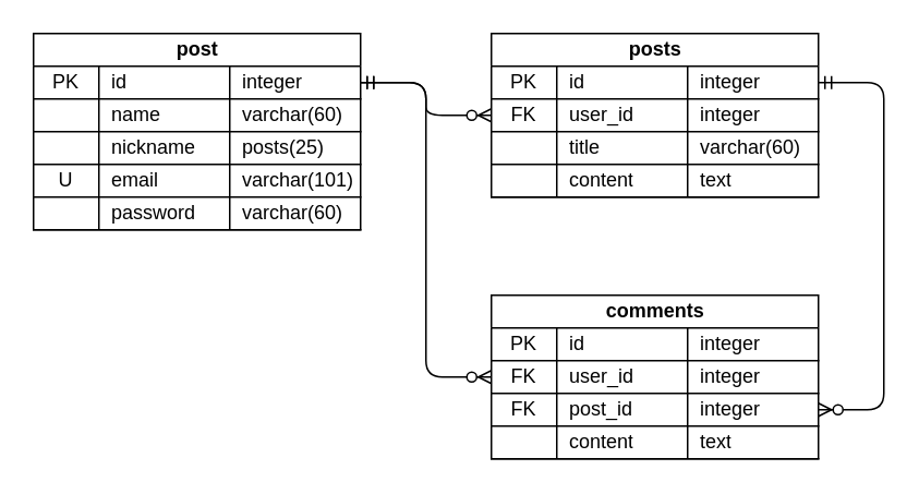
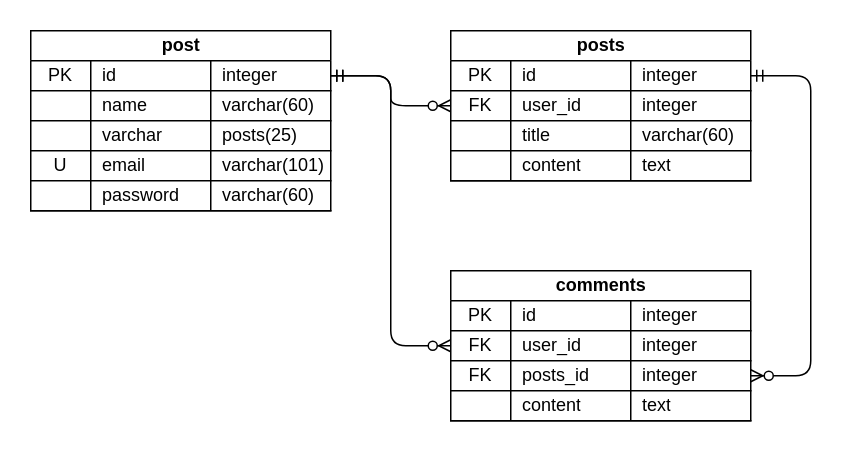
  <mxCell id="0" />
  <mxCell id="1" parent="0" />
  <mxCell id="2" value="post" style="shape=table;startSize=20;container=1;collapsible=1;childLayout=tableLayout;fixedRows=1;rowLines=0;fontStyle=1;align=center;resizeLast=1;html=1;" parent="1" vertex="1"><mxGeometry x="20" y="20" width="200" height="120" as="geometry"><mxRectangle x="40" y="40" width="70" height="30" as="alternateBounds" /></mxGeometry></mxCell>
  <mxCell id="3" value="" style="shape=tableRow;horizontal=0;startSize=0;swimlaneHead=0;swimlaneBody=0;fillColor=none;collapsible=0;dropTarget=0;points=[[0,0.5],[1,0.5]];portConstraint=eastwest;top=0;left=0;right=0;bottom=1;" parent="2" vertex="1"><mxGeometry y="20" width="200" height="20" as="geometry" /></mxCell>
  <mxCell id="4" value="PK" style="shape=partialRectangle;connectable=0;fillColor=none;top=0;left=0;bottom=0;right=0;fontStyle=0;overflow=hidden;whiteSpace=wrap;html=1;" parent="3" vertex="1"><mxGeometry width="40" height="20" as="geometry"><mxRectangle width="40" height="20" as="alternateBounds" /></mxGeometry></mxCell>
  <mxCell id="5" value="id" style="shape=partialRectangle;connectable=0;fillColor=none;top=0;left=0;bottom=0;right=0;align=left;spacingLeft=6;fontStyle=0;overflow=hidden;whiteSpace=wrap;html=1;" parent="3" vertex="1"><mxGeometry x="40" width="80" height="20" as="geometry"><mxRectangle width="80" height="20" as="alternateBounds" /></mxGeometry></mxCell>
  <mxCell id="6" value="integer" style="shape=partialRectangle;connectable=0;fillColor=none;top=0;left=0;bottom=0;right=0;align=left;spacingLeft=6;fontStyle=0;overflow=hidden;whiteSpace=wrap;html=1;" parent="3" vertex="1"><mxGeometry x="120" width="80" height="20" as="geometry"><mxRectangle width="80" height="20" as="alternateBounds" /></mxGeometry></mxCell>
  <mxCell id="7" value="" style="shape=tableRow;horizontal=0;startSize=0;swimlaneHead=0;swimlaneBody=0;fillColor=none;collapsible=0;dropTarget=0;points=[[0,0.5],[1,0.5]];portConstraint=eastwest;top=0;left=0;right=0;bottom=1;" parent="2" vertex="1"><mxGeometry y="40" width="200" height="20" as="geometry" /></mxCell>
  <mxCell id="8" value="" style="shape=partialRectangle;connectable=0;fillColor=none;top=0;left=0;bottom=0;right=0;fontStyle=0;overflow=hidden;whiteSpace=wrap;html=1;" parent="7" vertex="1"><mxGeometry width="40" height="20" as="geometry"><mxRectangle width="40" height="20" as="alternateBounds" /></mxGeometry></mxCell>
  <mxCell id="9" value="name" style="shape=partialRectangle;connectable=0;fillColor=none;top=0;left=0;bottom=0;right=0;align=left;spacingLeft=6;fontStyle=0;overflow=hidden;whiteSpace=wrap;html=1;" parent="7" vertex="1"><mxGeometry x="40" width="80" height="20" as="geometry"><mxRectangle width="80" height="20" as="alternateBounds" /></mxGeometry></mxCell>
  <mxCell id="10" value="varchar(60)" style="shape=partialRectangle;connectable=0;fillColor=none;top=0;left=0;bottom=0;right=0;align=left;spacingLeft=6;fontStyle=0;overflow=hidden;whiteSpace=wrap;html=1;" parent="7" vertex="1"><mxGeometry x="120" width="80" height="20" as="geometry"><mxRectangle width="80" height="20" as="alternateBounds" /></mxGeometry></mxCell>
  <mxCell id="11" value="" style="shape=tableRow;horizontal=0;startSize=0;swimlaneHead=0;swimlaneBody=0;fillColor=none;collapsible=0;dropTarget=0;points=[[0,0.5],[1,0.5]];portConstraint=eastwest;top=0;left=0;right=0;bottom=1;" parent="2" vertex="1"><mxGeometry y="60" width="200" height="20" as="geometry" /></mxCell>
  <mxCell id="12" value="" style="shape=partialRectangle;connectable=0;fillColor=none;top=0;left=0;bottom=0;right=0;fontStyle=0;overflow=hidden;whiteSpace=wrap;html=1;" parent="11" vertex="1"><mxGeometry width="40" height="20" as="geometry"><mxRectangle width="40" height="20" as="alternateBounds" /></mxGeometry></mxCell>
- <mxCell id="13" value="nickname" style="shape=partialRectangle;connectable=0;fillColor=none;top=0;left=0;bottom=0;right=0;align=left;spacingLeft=6;fontStyle=0;overflow=hidden;whiteSpace=wrap;html=1;" parent="11" vertex="1"><mxGeometry x="40" width="80" height="20" as="geometry"><mxRectangle width="80" height="20" as="alternateBounds" /></mxGeometry></mxCell>
+ <mxCell id="13" value="varchar" style="shape=partialRectangle;connectable=0;fillColor=none;top=0;left=0;bottom=0;right=0;align=left;spacingLeft=6;fontStyle=0;overflow=hidden;whiteSpace=wrap;html=1;" parent="11" vertex="1"><mxGeometry x="40" width="80" height="20" as="geometry"><mxRectangle width="80" height="20" as="alternateBounds" /></mxGeometry></mxCell>
  <mxCell id="14" value="posts(25)" style="shape=partialRectangle;connectable=0;fillColor=none;top=0;left=0;bottom=0;right=0;align=left;spacingLeft=6;fontStyle=0;overflow=hidden;whiteSpace=wrap;html=1;" parent="11" vertex="1"><mxGeometry x="120" width="80" height="20" as="geometry"><mxRectangle width="80" height="20" as="alternateBounds" /></mxGeometry></mxCell>
  <mxCell id="15" value="" style="shape=tableRow;horizontal=0;startSize=0;swimlaneHead=0;swimlaneBody=0;fillColor=none;collapsible=0;dropTarget=0;points=[[0,0.5],[1,0.5]];portConstraint=eastwest;top=0;left=0;right=0;bottom=1;" parent="2" vertex="1"><mxGeometry y="80" width="200" height="20" as="geometry" /></mxCell>
  <mxCell id="16" value="U" style="shape=partialRectangle;connectable=0;fillColor=none;top=0;left=0;bottom=0;right=0;fontStyle=0;overflow=hidden;whiteSpace=wrap;html=1;" parent="15" vertex="1"><mxGeometry width="40" height="20" as="geometry"><mxRectangle width="40" height="20" as="alternateBounds" /></mxGeometry></mxCell>
  <mxCell id="17" value="email" style="shape=partialRectangle;connectable=0;fillColor=none;top=0;left=0;bottom=0;right=0;align=left;spacingLeft=6;fontStyle=0;overflow=hidden;whiteSpace=wrap;html=1;" parent="15" vertex="1"><mxGeometry x="40" width="80" height="20" as="geometry"><mxRectangle width="80" height="20" as="alternateBounds" /></mxGeometry></mxCell>
  <mxCell id="18" value="varchar(101)" style="shape=partialRectangle;connectable=0;fillColor=none;top=0;left=0;bottom=0;right=0;align=left;spacingLeft=6;fontStyle=0;overflow=hidden;whiteSpace=wrap;html=1;" parent="15" vertex="1"><mxGeometry x="120" width="80" height="20" as="geometry"><mxRectangle width="80" height="20" as="alternateBounds" /></mxGeometry></mxCell>
  <mxCell id="19" value="" style="shape=tableRow;horizontal=0;startSize=0;swimlaneHead=0;swimlaneBody=0;fillColor=none;collapsible=0;dropTarget=0;points=[[0,0.5],[1,0.5]];portConstraint=eastwest;top=0;left=0;right=0;bottom=1;" parent="2" vertex="1"><mxGeometry y="100" width="200" height="20" as="geometry" /></mxCell>
  <mxCell id="20" value="" style="shape=partialRectangle;connectable=0;fillColor=none;top=0;left=0;bottom=0;right=0;fontStyle=0;overflow=hidden;whiteSpace=wrap;html=1;" parent="19" vertex="1"><mxGeometry width="40" height="20" as="geometry"><mxRectangle width="40" height="20" as="alternateBounds" /></mxGeometry></mxCell>
  <mxCell id="21" value="password" style="shape=partialRectangle;connectable=0;fillColor=none;top=0;left=0;bottom=0;right=0;align=left;spacingLeft=6;fontStyle=0;overflow=hidden;whiteSpace=wrap;html=1;" parent="19" vertex="1"><mxGeometry x="40" width="80" height="20" as="geometry"><mxRectangle width="80" height="20" as="alternateBounds" /></mxGeometry></mxCell>
  <mxCell id="22" value="varchar(60)" style="shape=partialRectangle;connectable=0;fillColor=none;top=0;left=0;bottom=0;right=0;align=left;spacingLeft=6;fontStyle=0;overflow=hidden;whiteSpace=wrap;html=1;" parent="19" vertex="1"><mxGeometry x="120" width="80" height="20" as="geometry"><mxRectangle width="80" height="20" as="alternateBounds" /></mxGeometry></mxCell>
  <mxCell id="23" value="posts" style="shape=table;startSize=20;container=1;collapsible=1;childLayout=tableLayout;fixedRows=1;rowLines=0;fontStyle=1;align=center;resizeLast=1;html=1;" parent="1" vertex="1"><mxGeometry x="300" y="20" width="200" height="100" as="geometry"><mxRectangle x="320" y="40" width="70" height="30" as="alternateBounds" /></mxGeometry></mxCell>
  <mxCell id="24" value="" style="shape=tableRow;horizontal=0;startSize=0;swimlaneHead=0;swimlaneBody=0;fillColor=none;collapsible=0;dropTarget=0;points=[[0,0.5],[1,0.5]];portConstraint=eastwest;top=0;left=0;right=0;bottom=1;" parent="23" vertex="1"><mxGeometry y="20" width="200" height="20" as="geometry" /></mxCell>
  <mxCell id="25" value="PK" style="shape=partialRectangle;connectable=0;fillColor=none;top=0;left=0;bottom=0;right=0;fontStyle=0;overflow=hidden;whiteSpace=wrap;html=1;" parent="24" vertex="1"><mxGeometry width="40" height="20" as="geometry"><mxRectangle width="40" height="20" as="alternateBounds" /></mxGeometry></mxCell>
  <mxCell id="26" value="id" style="shape=partialRectangle;connectable=0;fillColor=none;top=0;left=0;bottom=0;right=0;align=left;spacingLeft=6;fontStyle=0;overflow=hidden;whiteSpace=wrap;html=1;" parent="24" vertex="1"><mxGeometry x="40" width="80" height="20" as="geometry"><mxRectangle width="80" height="20" as="alternateBounds" /></mxGeometry></mxCell>
  <mxCell id="27" value="integer" style="shape=partialRectangle;connectable=0;fillColor=none;top=0;left=0;bottom=0;right=0;align=left;spacingLeft=6;fontStyle=0;overflow=hidden;whiteSpace=wrap;html=1;" parent="24" vertex="1"><mxGeometry x="120" width="80" height="20" as="geometry"><mxRectangle width="80" height="20" as="alternateBounds" /></mxGeometry></mxCell>
  <mxCell id="28" value="" style="shape=tableRow;horizontal=0;startSize=0;swimlaneHead=0;swimlaneBody=0;fillColor=none;collapsible=0;dropTarget=0;points=[[0,0.5],[1,0.5]];portConstraint=eastwest;top=0;left=0;right=0;bottom=1;" parent="23" vertex="1"><mxGeometry y="40" width="200" height="20" as="geometry" /></mxCell>
  <mxCell id="29" value="FK" style="shape=partialRectangle;connectable=0;fillColor=none;top=0;left=0;bottom=0;right=0;fontStyle=0;overflow=hidden;whiteSpace=wrap;html=1;" parent="28" vertex="1"><mxGeometry width="40" height="20" as="geometry"><mxRectangle width="40" height="20" as="alternateBounds" /></mxGeometry></mxCell>
  <mxCell id="30" value="user_id" style="shape=partialRectangle;connectable=0;fillColor=none;top=0;left=0;bottom=0;right=0;align=left;spacingLeft=6;fontStyle=0;overflow=hidden;whiteSpace=wrap;html=1;" parent="28" vertex="1"><mxGeometry x="40" width="80" height="20" as="geometry"><mxRectangle width="80" height="20" as="alternateBounds" /></mxGeometry></mxCell>
  <mxCell id="31" value="integer" style="shape=partialRectangle;connectable=0;fillColor=none;top=0;left=0;bottom=0;right=0;align=left;spacingLeft=6;fontStyle=0;overflow=hidden;whiteSpace=wrap;html=1;" parent="28" vertex="1"><mxGeometry x="120" width="80" height="20" as="geometry"><mxRectangle width="80" height="20" as="alternateBounds" /></mxGeometry></mxCell>
  <mxCell id="32" value="" style="shape=tableRow;horizontal=0;startSize=0;swimlaneHead=0;swimlaneBody=0;fillColor=none;collapsible=0;dropTarget=0;points=[[0,0.5],[1,0.5]];portConstraint=eastwest;top=0;left=0;right=0;bottom=1;" parent="23" vertex="1"><mxGeometry y="60" width="200" height="20" as="geometry" /></mxCell>
  <mxCell id="33" value="" style="shape=partialRectangle;connectable=0;fillColor=none;top=0;left=0;bottom=0;right=0;fontStyle=0;overflow=hidden;whiteSpace=wrap;html=1;" parent="32" vertex="1"><mxGeometry width="40" height="20" as="geometry"><mxRectangle width="40" height="20" as="alternateBounds" /></mxGeometry></mxCell>
  <mxCell id="34" value="title" style="shape=partialRectangle;connectable=0;fillColor=none;top=0;left=0;bottom=0;right=0;align=left;spacingLeft=6;fontStyle=0;overflow=hidden;whiteSpace=wrap;html=1;" parent="32" vertex="1"><mxGeometry x="40" width="80" height="20" as="geometry"><mxRectangle width="80" height="20" as="alternateBounds" /></mxGeometry></mxCell>
  <mxCell id="35" value="varchar(60)" style="shape=partialRectangle;connectable=0;fillColor=none;top=0;left=0;bottom=0;right=0;align=left;spacingLeft=6;fontStyle=0;overflow=hidden;whiteSpace=wrap;html=1;" parent="32" vertex="1"><mxGeometry x="120" width="80" height="20" as="geometry"><mxRectangle width="80" height="20" as="alternateBounds" /></mxGeometry></mxCell>
  <mxCell id="36" value="" style="shape=tableRow;horizontal=0;startSize=0;swimlaneHead=0;swimlaneBody=0;fillColor=none;collapsible=0;dropTarget=0;points=[[0,0.5],[1,0.5]];portConstraint=eastwest;top=0;left=0;right=0;bottom=1;" parent="23" vertex="1"><mxGeometry y="80" width="200" height="20" as="geometry" /></mxCell>
  <mxCell id="37" value="" style="shape=partialRectangle;connectable=0;fillColor=none;top=0;left=0;bottom=0;right=0;fontStyle=0;overflow=hidden;whiteSpace=wrap;html=1;" parent="36" vertex="1"><mxGeometry width="40" height="20" as="geometry"><mxRectangle width="40" height="20" as="alternateBounds" /></mxGeometry></mxCell>
  <mxCell id="38" value="content" style="shape=partialRectangle;connectable=0;fillColor=none;top=0;left=0;bottom=0;right=0;align=left;spacingLeft=6;fontStyle=0;overflow=hidden;whiteSpace=wrap;html=1;" parent="36" vertex="1"><mxGeometry x="40" width="80" height="20" as="geometry"><mxRectangle width="80" height="20" as="alternateBounds" /></mxGeometry></mxCell>
  <mxCell id="39" value="text" style="shape=partialRectangle;connectable=0;fillColor=none;top=0;left=0;bottom=0;right=0;align=left;spacingLeft=6;fontStyle=0;overflow=hidden;whiteSpace=wrap;html=1;" parent="36" vertex="1"><mxGeometry x="120" width="80" height="20" as="geometry"><mxRectangle width="80" height="20" as="alternateBounds" /></mxGeometry></mxCell>
  <mxCell id="40" value="comments" style="shape=table;startSize=20;container=1;collapsible=1;childLayout=tableLayout;fixedRows=1;rowLines=0;fontStyle=1;align=center;resizeLast=1;html=1;" parent="1" vertex="1"><mxGeometry x="300" y="180" width="200" height="100" as="geometry"><mxRectangle x="320" y="40" width="70" height="30" as="alternateBounds" /></mxGeometry></mxCell>
  <mxCell id="41" value="" style="shape=tableRow;horizontal=0;startSize=0;swimlaneHead=0;swimlaneBody=0;fillColor=none;collapsible=0;dropTarget=0;points=[[0,0.5],[1,0.5]];portConstraint=eastwest;top=0;left=0;right=0;bottom=1;" parent="40" vertex="1"><mxGeometry y="20" width="200" height="20" as="geometry" /></mxCell>
  <mxCell id="42" value="PK" style="shape=partialRectangle;connectable=0;fillColor=none;top=0;left=0;bottom=0;right=0;fontStyle=0;overflow=hidden;whiteSpace=wrap;html=1;" parent="41" vertex="1"><mxGeometry width="40" height="20" as="geometry"><mxRectangle width="40" height="20" as="alternateBounds" /></mxGeometry></mxCell>
  <mxCell id="43" value="id" style="shape=partialRectangle;connectable=0;fillColor=none;top=0;left=0;bottom=0;right=0;align=left;spacingLeft=6;fontStyle=0;overflow=hidden;whiteSpace=wrap;html=1;" parent="41" vertex="1"><mxGeometry x="40" width="80" height="20" as="geometry"><mxRectangle width="80" height="20" as="alternateBounds" /></mxGeometry></mxCell>
  <mxCell id="44" value="integer" style="shape=partialRectangle;connectable=0;fillColor=none;top=0;left=0;bottom=0;right=0;align=left;spacingLeft=6;fontStyle=0;overflow=hidden;whiteSpace=wrap;html=1;" parent="41" vertex="1"><mxGeometry x="120" width="80" height="20" as="geometry"><mxRectangle width="80" height="20" as="alternateBounds" /></mxGeometry></mxCell>
  <mxCell id="45" value="" style="shape=tableRow;horizontal=0;startSize=0;swimlaneHead=0;swimlaneBody=0;fillColor=none;collapsible=0;dropTarget=0;points=[[0,0.5],[1,0.5]];portConstraint=eastwest;top=0;left=0;right=0;bottom=1;" parent="40" vertex="1"><mxGeometry y="40" width="200" height="20" as="geometry" /></mxCell>
  <mxCell id="46" value="FK" style="shape=partialRectangle;connectable=0;fillColor=none;top=0;left=0;bottom=0;right=0;fontStyle=0;overflow=hidden;whiteSpace=wrap;html=1;" parent="45" vertex="1"><mxGeometry width="40" height="20" as="geometry"><mxRectangle width="40" height="20" as="alternateBounds" /></mxGeometry></mxCell>
  <mxCell id="47" value="user_id" style="shape=partialRectangle;connectable=0;fillColor=none;top=0;left=0;bottom=0;right=0;align=left;spacingLeft=6;fontStyle=0;overflow=hidden;whiteSpace=wrap;html=1;" parent="45" vertex="1"><mxGeometry x="40" width="80" height="20" as="geometry"><mxRectangle width="80" height="20" as="alternateBounds" /></mxGeometry></mxCell>
  <mxCell id="48" value="integer" style="shape=partialRectangle;connectable=0;fillColor=none;top=0;left=0;bottom=0;right=0;align=left;spacingLeft=6;fontStyle=0;overflow=hidden;whiteSpace=wrap;html=1;" parent="45" vertex="1"><mxGeometry x="120" width="80" height="20" as="geometry"><mxRectangle width="80" height="20" as="alternateBounds" /></mxGeometry></mxCell>
  <mxCell id="49" value="" style="shape=tableRow;horizontal=0;startSize=0;swimlaneHead=0;swimlaneBody=0;fillColor=none;collapsible=0;dropTarget=0;points=[[0,0.5],[1,0.5]];portConstraint=eastwest;top=0;left=0;right=0;bottom=1;" parent="40" vertex="1"><mxGeometry y="60" width="200" height="20" as="geometry" /></mxCell>
  <mxCell id="50" value="FK" style="shape=partialRectangle;connectable=0;fillColor=none;top=0;left=0;bottom=0;right=0;fontStyle=0;overflow=hidden;whiteSpace=wrap;html=1;" parent="49" vertex="1"><mxGeometry width="40" height="20" as="geometry"><mxRectangle width="40" height="20" as="alternateBounds" /></mxGeometry></mxCell>
- <mxCell id="51" value="post_id" style="shape=partialRectangle;connectable=0;fillColor=none;top=0;left=0;bottom=0;right=0;align=left;spacingLeft=6;fontStyle=0;overflow=hidden;whiteSpace=wrap;html=1;" parent="49" vertex="1"><mxGeometry x="40" width="80" height="20" as="geometry"><mxRectangle width="80" height="20" as="alternateBounds" /></mxGeometry></mxCell>
+ <mxCell id="51" value="posts_id" style="shape=partialRectangle;connectable=0;fillColor=none;top=0;left=0;bottom=0;right=0;align=left;spacingLeft=6;fontStyle=0;overflow=hidden;whiteSpace=wrap;html=1;" parent="49" vertex="1"><mxGeometry x="40" width="80" height="20" as="geometry"><mxRectangle width="80" height="20" as="alternateBounds" /></mxGeometry></mxCell>
  <mxCell id="52" value="integer" style="shape=partialRectangle;connectable=0;fillColor=none;top=0;left=0;bottom=0;right=0;align=left;spacingLeft=6;fontStyle=0;overflow=hidden;whiteSpace=wrap;html=1;" parent="49" vertex="1"><mxGeometry x="120" width="80" height="20" as="geometry"><mxRectangle width="80" height="20" as="alternateBounds" /></mxGeometry></mxCell>
  <mxCell id="53" value="" style="shape=tableRow;horizontal=0;startSize=0;swimlaneHead=0;swimlaneBody=0;fillColor=none;collapsible=0;dropTarget=0;points=[[0,0.5],[1,0.5]];portConstraint=eastwest;top=0;left=0;right=0;bottom=1;" parent="40" vertex="1"><mxGeometry y="80" width="200" height="20" as="geometry" /></mxCell>
  <mxCell id="54" value="" style="shape=partialRectangle;connectable=0;fillColor=none;top=0;left=0;bottom=0;right=0;fontStyle=0;overflow=hidden;whiteSpace=wrap;html=1;" parent="53" vertex="1"><mxGeometry width="40" height="20" as="geometry"><mxRectangle width="40" height="20" as="alternateBounds" /></mxGeometry></mxCell>
  <mxCell id="55" value="content" style="shape=partialRectangle;connectable=0;fillColor=none;top=0;left=0;bottom=0;right=0;align=left;spacingLeft=6;fontStyle=0;overflow=hidden;whiteSpace=wrap;html=1;" parent="53" vertex="1"><mxGeometry x="40" width="80" height="20" as="geometry"><mxRectangle width="80" height="20" as="alternateBounds" /></mxGeometry></mxCell>
  <mxCell id="56" value="text" style="shape=partialRectangle;connectable=0;fillColor=none;top=0;left=0;bottom=0;right=0;align=left;spacingLeft=6;fontStyle=0;overflow=hidden;whiteSpace=wrap;html=1;" parent="53" vertex="1"><mxGeometry x="120" width="80" height="20" as="geometry"><mxRectangle width="80" height="20" as="alternateBounds" /></mxGeometry></mxCell>
  <mxCell id="57" style="edgeStyle=elbowEdgeStyle;rounded=1;orthogonalLoop=1;jettySize=auto;html=1;strokeColor=default;align=center;verticalAlign=middle;fontFamily=Helvetica;fontSize=12;fontColor=default;labelBackgroundColor=default;startArrow=ERmandOne;endArrow=ERzeroToMany;curved=0;" parent="1" source="3" target="45" edge="1"><mxGeometry relative="1" as="geometry" /></mxCell>
  <mxCell id="58" style="edgeStyle=elbowEdgeStyle;curved=0;rounded=1;orthogonalLoop=1;jettySize=auto;html=1;strokeColor=default;align=center;verticalAlign=middle;fontFamily=Helvetica;fontSize=12;fontColor=default;labelBackgroundColor=default;startArrow=ERmandOne;endArrow=ERzeroToMany;" parent="1" source="3" target="28" edge="1"><mxGeometry relative="1" as="geometry" /></mxCell>
  <mxCell id="59" style="edgeStyle=elbowEdgeStyle;curved=0;rounded=1;orthogonalLoop=1;jettySize=auto;html=1;strokeColor=default;align=center;verticalAlign=middle;fontFamily=Helvetica;fontSize=12;fontColor=default;labelBackgroundColor=default;startArrow=ERmandOne;endArrow=ERzeroToMany;" parent="1" source="24" target="49" edge="1"><mxGeometry relative="1" as="geometry"><Array as="points"><mxPoint x="540" y="170" /><mxPoint x="540" y="140" /></Array></mxGeometry></mxCell>
